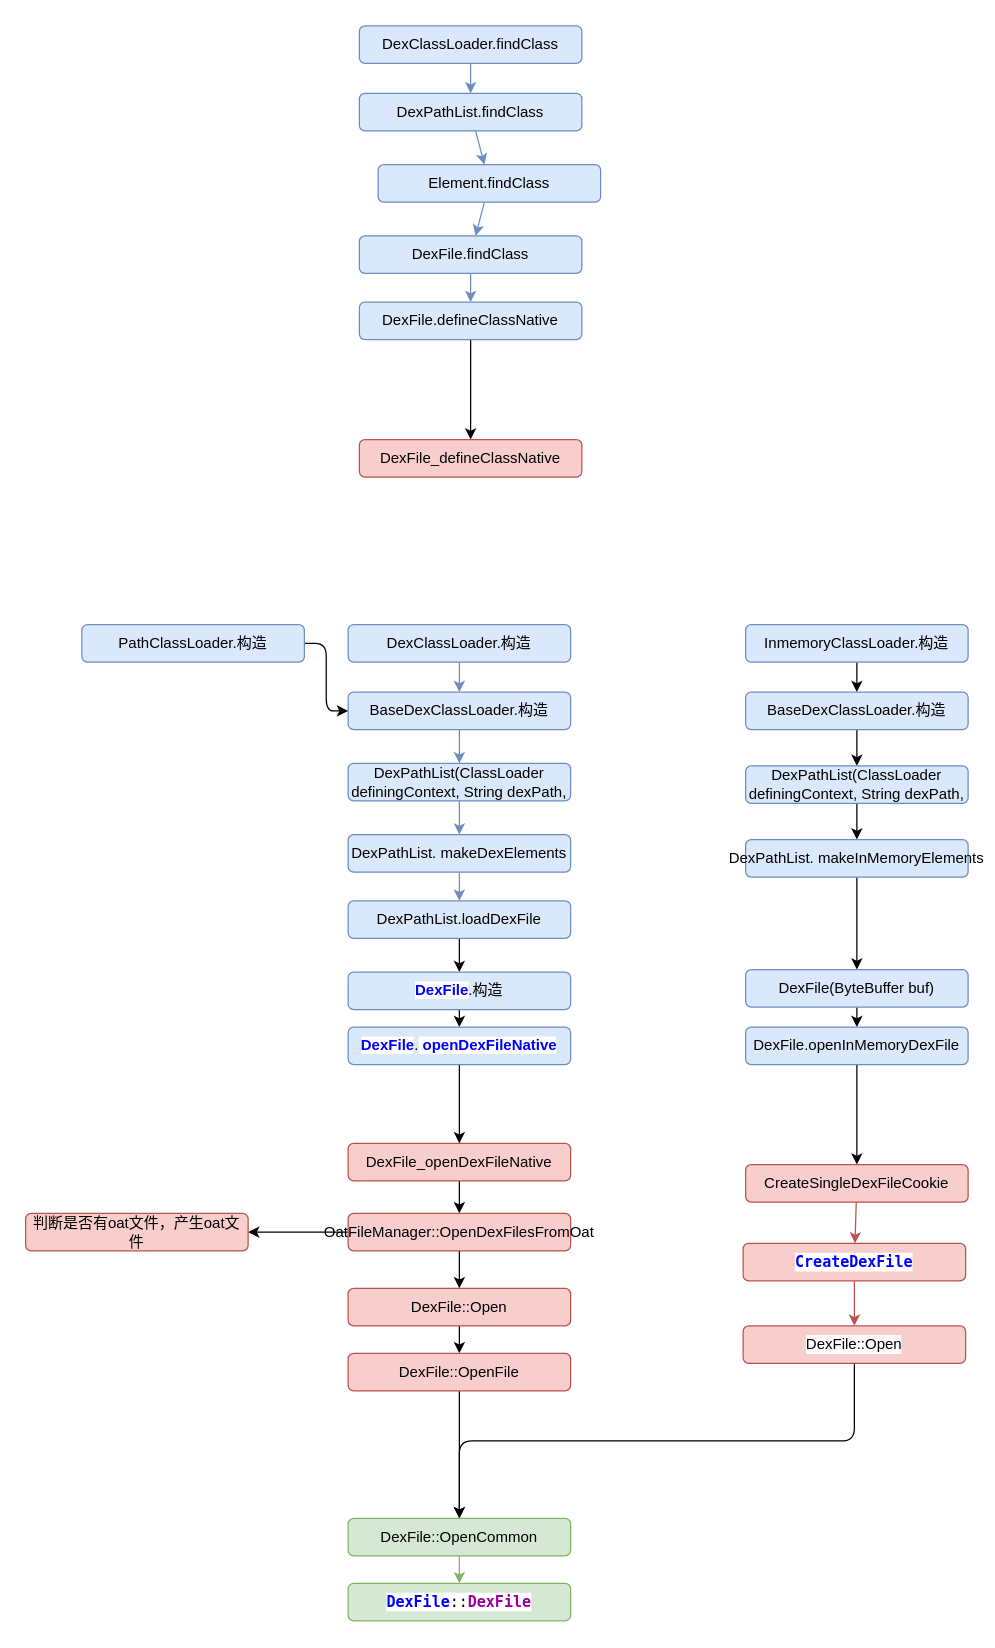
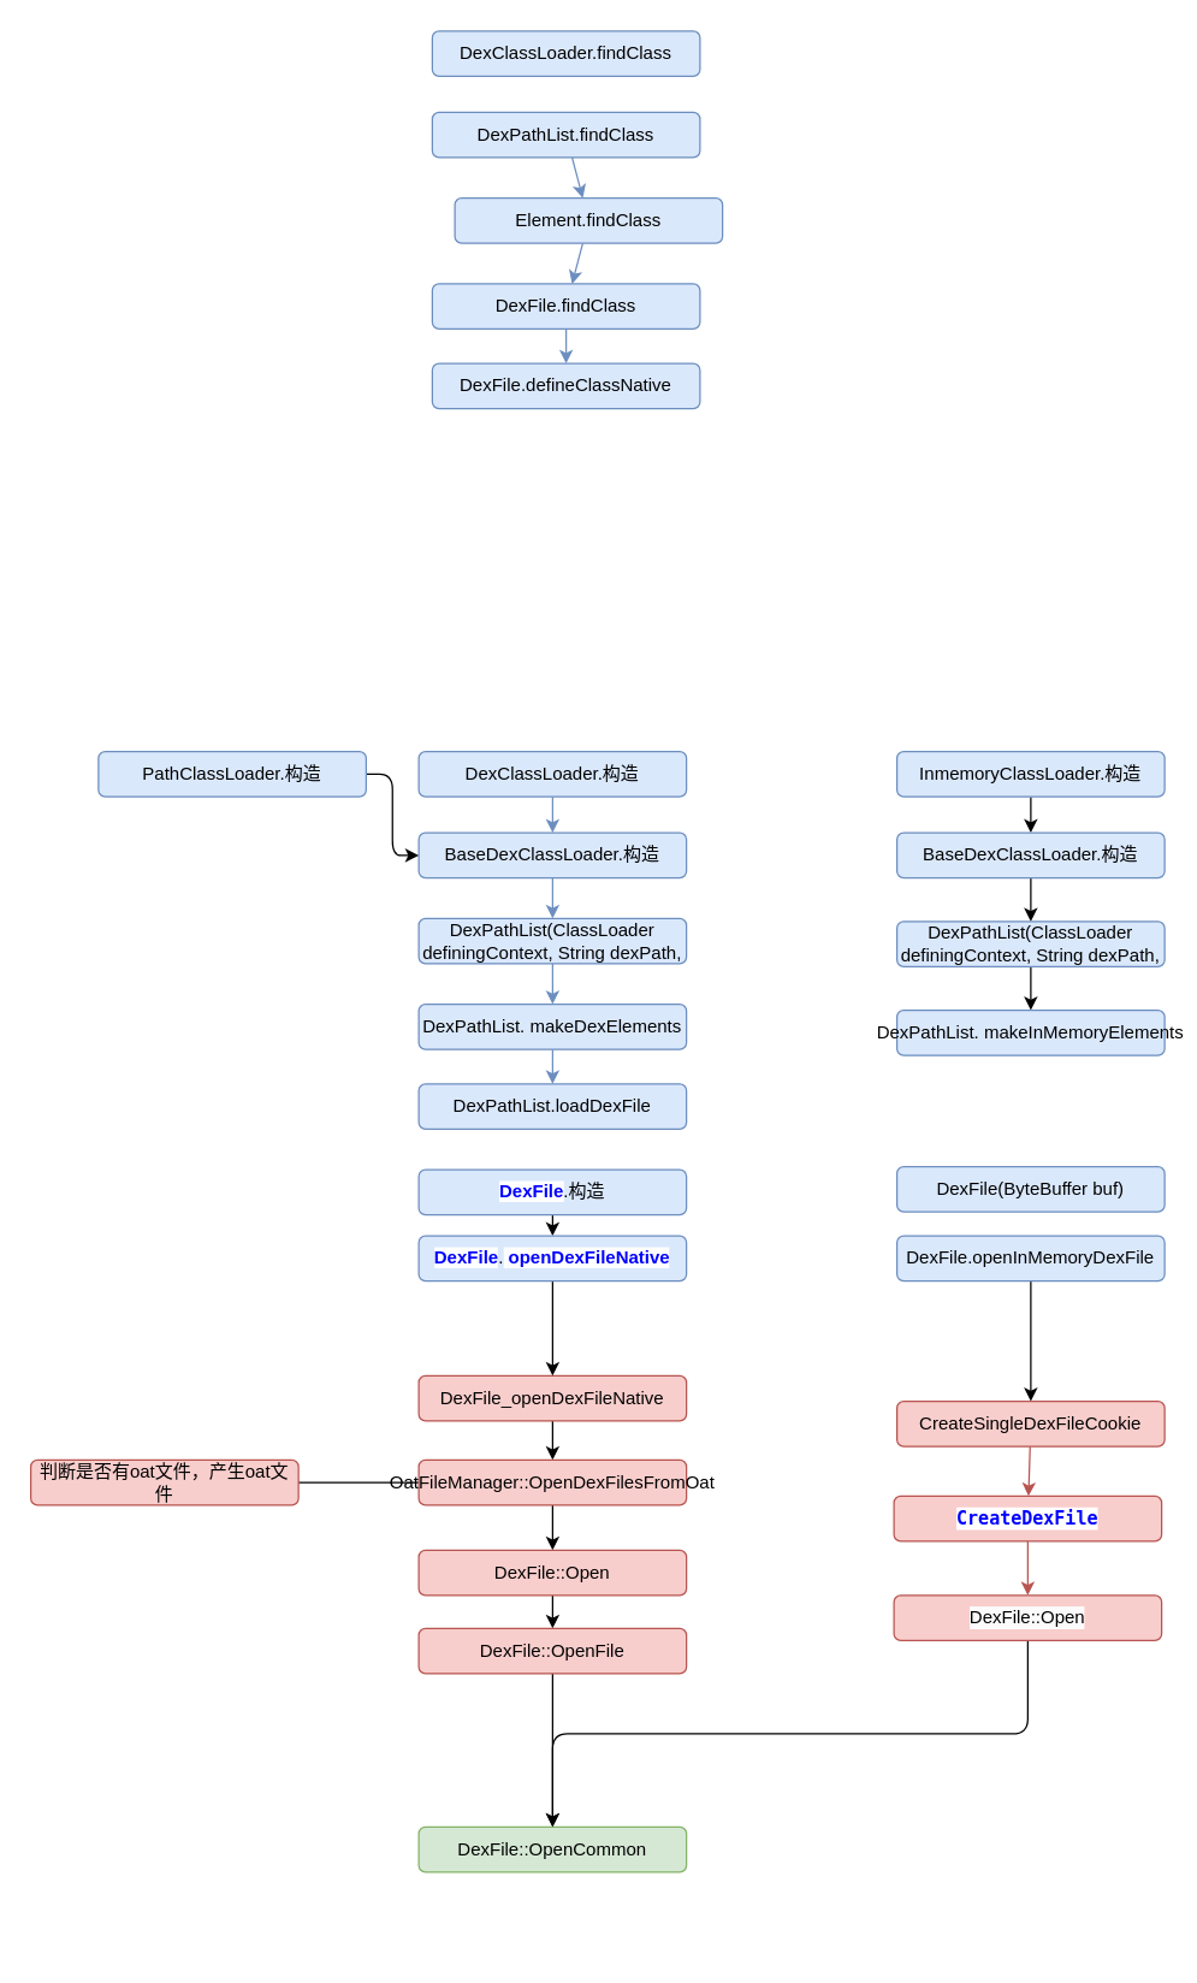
  <mxCell id="0" />
  <mxCell id="1" parent="0" />
- <mxCell id="2" value="" style="edgeStyle=none;html=1;fillColor=#dae8fc;strokeColor=#6c8ebf;" parent="1" source="3" target="5" edge="1"><mxGeometry relative="1" as="geometry" /></mxCell>
  <mxCell id="3" value="DexClassLoader.findClass" style="rounded=1;whiteSpace=wrap;html=1;fillColor=#dae8fc;strokeColor=#6c8ebf;" parent="1" vertex="1"><mxGeometry x="287" y="20" width="178" height="30" as="geometry" /></mxCell>
  <mxCell id="4" value="" style="edgeStyle=none;html=1;fillColor=#dae8fc;strokeColor=#6c8ebf;" parent="1" source="5" target="7" edge="1"><mxGeometry relative="1" as="geometry" /></mxCell>
  <mxCell id="5" value="DexPathList.findClass" style="rounded=1;whiteSpace=wrap;html=1;fillColor=#dae8fc;strokeColor=#6c8ebf;" parent="1" vertex="1"><mxGeometry x="287" y="74" width="178" height="30" as="geometry" /></mxCell>
  <mxCell id="6" value="" style="edgeStyle=none;html=1;fillColor=#dae8fc;strokeColor=#6c8ebf;" parent="1" source="7" target="9" edge="1"><mxGeometry relative="1" as="geometry" /></mxCell>
  <mxCell id="7" value="Element.findClass" style="rounded=1;whiteSpace=wrap;html=1;fillColor=#dae8fc;strokeColor=#6c8ebf;" parent="1" vertex="1"><mxGeometry x="302" y="131" width="178" height="30" as="geometry" /></mxCell>
  <mxCell id="8" value="" style="edgeStyle=none;html=1;fillColor=#dae8fc;strokeColor=#6c8ebf;" parent="1" source="9" target="11" edge="1"><mxGeometry relative="1" as="geometry" /></mxCell>
  <mxCell id="9" value="DexFile.findClass" style="rounded=1;whiteSpace=wrap;html=1;fillColor=#dae8fc;strokeColor=#6c8ebf;" parent="1" vertex="1"><mxGeometry x="287" y="188" width="178" height="30" as="geometry" /></mxCell>
- <mxCell id="10" value="" style="edgeStyle=none;html=1;" parent="1" source="11" target="12" edge="1"><mxGeometry relative="1" as="geometry" /></mxCell>
  <mxCell id="11" value="DexFile.defineClassNative" style="rounded=1;whiteSpace=wrap;html=1;fillColor=#dae8fc;strokeColor=#6c8ebf;" parent="1" vertex="1"><mxGeometry x="287" y="241" width="178" height="30" as="geometry" /></mxCell>
- <mxCell id="12" value="DexFile_defineClassNative" style="rounded=1;whiteSpace=wrap;html=1;fillColor=#f8cecc;strokeColor=#b85450;" parent="1" vertex="1"><mxGeometry x="287" y="351" width="178" height="30" as="geometry" /></mxCell>
  <mxCell id="13" value="" style="edgeStyle=none;html=1;fillColor=#dae8fc;strokeColor=#6c8ebf;" parent="1" source="14" target="16" edge="1"><mxGeometry relative="1" as="geometry" /></mxCell>
  <mxCell id="14" value="DexClassLoader.构造" style="rounded=1;whiteSpace=wrap;html=1;fillColor=#dae8fc;strokeColor=#6c8ebf;" parent="1" vertex="1"><mxGeometry x="278" y="499" width="178" height="30" as="geometry" /></mxCell>
  <mxCell id="15" value="" style="edgeStyle=none;html=1;fillColor=#dae8fc;strokeColor=#6c8ebf;" parent="1" source="16" target="18" edge="1"><mxGeometry relative="1" as="geometry" /></mxCell>
  <mxCell id="16" value="BaseDexClassLoader.构造" style="rounded=1;whiteSpace=wrap;html=1;fillColor=#dae8fc;strokeColor=#6c8ebf;" parent="1" vertex="1"><mxGeometry x="278" y="553" width="178" height="30" as="geometry" /></mxCell>
  <mxCell id="17" value="" style="edgeStyle=none;html=1;fillColor=#dae8fc;strokeColor=#6c8ebf;" parent="1" source="18" target="20" edge="1"><mxGeometry relative="1" as="geometry" /></mxCell>
  <mxCell id="18" value="DexPathList(ClassLoader definingContext, String dexPath," style="rounded=1;whiteSpace=wrap;html=1;fillColor=#dae8fc;strokeColor=#6c8ebf;" parent="1" vertex="1"><mxGeometry x="278" y="610" width="178" height="30" as="geometry" /></mxCell>
  <mxCell id="19" value="" style="edgeStyle=none;html=1;fillColor=#dae8fc;strokeColor=#6c8ebf;" parent="1" source="20" target="22" edge="1"><mxGeometry relative="1" as="geometry" /></mxCell>
  <mxCell id="20" value="&lt;span style=&quot;color: rgb(0, 0, 0);&quot;&gt;DexPathList&lt;/span&gt;.&amp;nbsp;makeDexElements" style="rounded=1;whiteSpace=wrap;html=1;fillColor=#dae8fc;strokeColor=#6c8ebf;" parent="1" vertex="1"><mxGeometry x="278" y="667" width="178" height="30" as="geometry" /></mxCell>
- <mxCell id="21" value="" style="edgeStyle=none;html=1;" parent="1" source="22" target="26" edge="1"><mxGeometry relative="1" as="geometry" /></mxCell>
  <mxCell id="22" value="&lt;span style=&quot;color: rgb(0, 0, 0);&quot;&gt;DexPathList&lt;/span&gt;.loadDexFile" style="rounded=1;whiteSpace=wrap;html=1;fillColor=#dae8fc;strokeColor=#6c8ebf;" parent="1" vertex="1"><mxGeometry x="278" y="720" width="178" height="30" as="geometry" /></mxCell>
  <mxCell id="23" value="" style="edgeStyle=none;html=1;" parent="1" source="24" target="31" edge="1"><mxGeometry relative="1" as="geometry" /></mxCell>
  <mxCell id="24" value="DexFile_openDexFileNative" style="rounded=1;whiteSpace=wrap;html=1;fillColor=#f8cecc;strokeColor=#b85450;" parent="1" vertex="1"><mxGeometry x="278" y="914" width="178" height="30" as="geometry" /></mxCell>
  <mxCell id="25" value="" style="edgeStyle=none;html=1;" parent="1" source="26" target="28" edge="1"><mxGeometry relative="1" as="geometry" /></mxCell>
  <mxCell id="26" value="&lt;a style=&quot;background-color: rgb(255, 255, 255); text-align: start; text-decoration-line: none; color: rgb(0, 0, 255); font-weight: bold;&quot; data-definition-place=&quot;def&quot; class=&quot;xmt intelliWindow-symbol&quot; href=&quot;http://xrefandroid.com/android-8.1.0_r81/s?refs=DexFile&amp;amp;project=libcore&quot;&gt;DexFile&lt;/a&gt;.构造" style="rounded=1;whiteSpace=wrap;html=1;fillColor=#dae8fc;strokeColor=#6c8ebf;" parent="1" vertex="1"><mxGeometry x="278" y="777" width="178" height="30" as="geometry" /></mxCell>
  <mxCell id="27" value="" style="edgeStyle=none;html=1;" parent="1" source="28" target="24" edge="1"><mxGeometry relative="1" as="geometry" /></mxCell>
  <mxCell id="28" value="&lt;a style=&quot;background-color: rgb(255, 255, 255); text-align: start; text-decoration-line: none; color: rgb(0, 0, 255); font-weight: bold;&quot; data-definition-place=&quot;def&quot; class=&quot;xmt intelliWindow-symbol&quot; href=&quot;http://xrefandroid.com/android-8.1.0_r81/s?refs=DexFile&amp;amp;project=libcore&quot;&gt;DexFile&lt;/a&gt;.&lt;span style=&quot;background-color: rgb(255, 255, 255); text-align: start;&quot;&gt; &lt;/span&gt;&lt;a style=&quot;background-color: rgb(255, 255, 255); text-align: start; color: rgb(0, 0, 255); font-weight: bold;&quot; name=&quot;openDexFileNative&quot; class=&quot;xmt&quot;&gt;&lt;/a&gt;&lt;a style=&quot;background-color: rgb(255, 255, 255); text-align: start; text-decoration-line: none; color: rgb(0, 0, 255); font-weight: bold;&quot; data-definition-place=&quot;def&quot; class=&quot;xmt intelliWindow-symbol&quot; href=&quot;http://xrefandroid.com/android-8.1.0_r81/s?refs=openDexFileNative&amp;amp;project=libcore&quot;&gt;openDexFileNative&lt;/a&gt;" style="rounded=1;whiteSpace=wrap;html=1;fillColor=#dae8fc;strokeColor=#6c8ebf;" parent="1" vertex="1"><mxGeometry x="278" y="821" width="178" height="30" as="geometry" /></mxCell>
  <mxCell id="29" value="" style="edgeStyle=none;html=1;" parent="1" source="31" target="33" edge="1"><mxGeometry relative="1" as="geometry" /></mxCell>
- <mxCell id="30" value="" style="edgeStyle=none;html=1;" edge="1" parent="1" source="31" target="59"><mxGeometry relative="1" as="geometry" /></mxCell>
+ <mxCell id="30" value="" style="edgeStyle=none;html=1;endArrow=none;" edge="1" parent="1" source="31" target="59"><mxGeometry relative="1" as="geometry" /></mxCell>
  <mxCell id="31" value="OatFileManager::OpenDexFilesFromOat" style="rounded=1;whiteSpace=wrap;html=1;fillColor=#f8cecc;strokeColor=#b85450;" parent="1" vertex="1"><mxGeometry x="278" y="970" width="178" height="30" as="geometry" /></mxCell>
  <mxCell id="32" value="" style="edgeStyle=none;html=1;" parent="1" source="33" target="35" edge="1"><mxGeometry relative="1" as="geometry" /></mxCell>
  <mxCell id="33" value="DexFile::Open" style="rounded=1;whiteSpace=wrap;html=1;fillColor=#f8cecc;strokeColor=#b85450;" parent="1" vertex="1"><mxGeometry x="278" y="1030" width="178" height="30" as="geometry" /></mxCell>
  <mxCell id="34" value="" style="edgeStyle=none;html=1;" parent="1" source="35" target="37" edge="1"><mxGeometry relative="1" as="geometry" /></mxCell>
  <mxCell id="35" value="DexFile::OpenFile" style="rounded=1;whiteSpace=wrap;html=1;fillColor=#f8cecc;strokeColor=#b85450;" parent="1" vertex="1"><mxGeometry x="278" y="1082" width="178" height="30" as="geometry" /></mxCell>
- <mxCell id="36" value="" style="edgeStyle=none;html=1;fillColor=#d5e8d4;strokeColor=#82b366;" parent="1" source="37" target="38" edge="1"><mxGeometry relative="1" as="geometry" /></mxCell>
  <mxCell id="37" value="DexFile::OpenCommon" style="rounded=1;whiteSpace=wrap;html=1;fillColor=#d5e8d4;strokeColor=#82b366;" parent="1" vertex="1"><mxGeometry x="278" y="1214" width="178" height="30" as="geometry" /></mxCell>
- <mxCell id="38" value="&lt;pre style=&quot;border: 0px; margin-top: 0px; margin-bottom: 0px; color: rgb(0, 0, 0); text-align: start; background-color: rgb(255, 255, 255);&quot;&gt;&lt;span style=&quot;display: inline;&quot; class=&quot;scope-head&quot; id=&quot;scope_id_704901ad&quot;&gt;&lt;a style=&quot;text-decoration-line: none; color: rgb(0, 0, 255); font-weight: bold;&quot; data-definition-place=&quot;def&quot; class=&quot;xf intelliWindow-symbol&quot; href=&quot;http://xrefandroid.com/android-8.1.0_r81/s?refs=DexFile&amp;amp;project=art&quot;&gt;DexFile&lt;/a&gt;::&lt;a style=&quot;text-decoration-line: none; color: rgb(153, 0, 153); font-weight: bold;&quot; data-definition-place=&quot;defined-in-file&quot; href=&quot;http://xrefandroid.com/android-8.1.0_r81/xref/art/runtime/dex_file.cc#DexFile&quot; class=&quot;d intelliWindow-symbol&quot;&gt;DexFile&lt;/a&gt;&lt;/span&gt;&lt;/pre&gt;" style="rounded=1;whiteSpace=wrap;html=1;fillColor=#d5e8d4;strokeColor=#82b366;" parent="1" vertex="1"><mxGeometry x="278" y="1266" width="178" height="30" as="geometry" /></mxCell>
  <mxCell id="39" style="edgeStyle=orthogonalEdgeStyle;html=1;entryX=0;entryY=0.5;entryDx=0;entryDy=0;" parent="1" source="40" target="16" edge="1"><mxGeometry relative="1" as="geometry" /></mxCell>
  <mxCell id="40" value="PathClassLoader.构造" style="rounded=1;whiteSpace=wrap;html=1;fillColor=#dae8fc;strokeColor=#6c8ebf;" parent="1" vertex="1"><mxGeometry x="65" y="499" width="178" height="30" as="geometry" /></mxCell>
  <mxCell id="41" value="" style="edgeStyle=none;html=1;" parent="1" source="42" target="44" edge="1"><mxGeometry relative="1" as="geometry" /></mxCell>
  <mxCell id="42" value="InmemoryClassLoader.构造" style="rounded=1;whiteSpace=wrap;html=1;fillColor=#dae8fc;strokeColor=#6c8ebf;" parent="1" vertex="1"><mxGeometry x="596" y="499" width="178" height="30" as="geometry" /></mxCell>
  <mxCell id="43" value="" style="edgeStyle=none;html=1;" parent="1" source="44" target="46" edge="1"><mxGeometry relative="1" as="geometry" /></mxCell>
  <mxCell id="44" value="&lt;span style=&quot;color: rgb(0, 0, 0);&quot;&gt;BaseDexClassLoader.构造&lt;/span&gt;" style="rounded=1;whiteSpace=wrap;html=1;fillColor=#dae8fc;strokeColor=#6c8ebf;" parent="1" vertex="1"><mxGeometry x="596" y="553" width="178" height="30" as="geometry" /></mxCell>
  <mxCell id="45" value="" style="edgeStyle=none;html=1;" parent="1" source="46" target="48" edge="1"><mxGeometry relative="1" as="geometry" /></mxCell>
  <mxCell id="46" value="DexPathList(ClassLoader definingContext, String dexPath," style="rounded=1;whiteSpace=wrap;html=1;fillColor=#dae8fc;strokeColor=#6c8ebf;" parent="1" vertex="1"><mxGeometry x="596" y="612" width="178" height="30" as="geometry" /></mxCell>
- <mxCell id="47" value="" style="edgeStyle=none;html=1;" parent="1" source="48" target="50" edge="1"><mxGeometry relative="1" as="geometry" /></mxCell>
  <mxCell id="48" value="&lt;span style=&quot;color: rgb(0, 0, 0);&quot;&gt;DexPathList&lt;/span&gt;.&amp;nbsp;makeInMemoryElements" style="rounded=1;whiteSpace=wrap;html=1;fillColor=#dae8fc;strokeColor=#6c8ebf;" parent="1" vertex="1"><mxGeometry x="596" y="671" width="178" height="30" as="geometry" /></mxCell>
- <mxCell id="49" value="" style="edgeStyle=none;html=1;" parent="1" source="50" target="52" edge="1"><mxGeometry relative="1" as="geometry" /></mxCell>
  <mxCell id="50" value="DexFile(ByteBuffer buf)" style="rounded=1;whiteSpace=wrap;html=1;fillColor=#dae8fc;strokeColor=#6c8ebf;" parent="1" vertex="1"><mxGeometry x="596" y="775" width="178" height="30" as="geometry" /></mxCell>
  <mxCell id="51" value="" style="edgeStyle=none;html=1;" parent="1" source="52" target="54" edge="1"><mxGeometry relative="1" as="geometry" /></mxCell>
  <mxCell id="52" value="DexFile.openInMemoryDexFile" style="rounded=1;whiteSpace=wrap;html=1;fillColor=#dae8fc;strokeColor=#6c8ebf;" parent="1" vertex="1"><mxGeometry x="596" y="821" width="178" height="30" as="geometry" /></mxCell>
  <mxCell id="53" value="" style="edgeStyle=none;html=1;fillColor=#f8cecc;strokeColor=#b85450;" parent="1" source="54" target="56" edge="1"><mxGeometry relative="1" as="geometry" /></mxCell>
  <mxCell id="54" value="CreateSingleDexFileCookie" style="rounded=1;whiteSpace=wrap;html=1;fillColor=#f8cecc;strokeColor=#b85450;" parent="1" vertex="1"><mxGeometry x="596" y="931" width="178" height="30" as="geometry" /></mxCell>
  <mxCell id="55" value="" style="edgeStyle=none;html=1;fillColor=#f8cecc;strokeColor=#b85450;" parent="1" source="56" target="58" edge="1"><mxGeometry relative="1" as="geometry" /></mxCell>
  <mxCell id="56" value="&lt;pre style=&quot;border: 0px; margin-top: 0px; margin-bottom: 0px; color: rgb(0, 0, 0); text-align: start; background-color: rgb(255, 255, 255);&quot;&gt;&lt;span style=&quot;display: inline;&quot; class=&quot;scope-head&quot; id=&quot;scope_id_aa6ca3d1&quot;&gt;&lt;a style=&quot;text-decoration-line: none; color: rgb(0, 0, 255); font-weight: bold;&quot; data-definition-place=&quot;def&quot; class=&quot;xf intelliWindow-symbol&quot; href=&quot;http://xrefandroid.com/android-8.1.0_r81/s?refs=CreateDexFile&amp;amp;project=art&quot;&gt;CreateDexFile&lt;/a&gt;&lt;/span&gt;&lt;/pre&gt;" style="rounded=1;whiteSpace=wrap;html=1;fillColor=#f8cecc;strokeColor=#b85450;" parent="1" vertex="1"><mxGeometry x="594" y="994" width="178" height="30" as="geometry" /></mxCell>
  <mxCell id="57" style="edgeStyle=orthogonalEdgeStyle;html=1;entryX=0.5;entryY=0;entryDx=0;entryDy=0;exitX=0.5;exitY=1;exitDx=0;exitDy=0;" parent="1" source="58" target="37" edge="1"><mxGeometry relative="1" as="geometry" /></mxCell>
  <mxCell id="58" value="&lt;pre style=&quot;border: 0px; margin-top: 0px; margin-bottom: 0px; color: rgb(0, 0, 0); text-align: start; background-color: rgb(255, 255, 255);&quot;&gt;&lt;span style=&quot;color: rgb(0, 0, 0); font-family: Helvetica; text-align: center; white-space: normal; background-color: rgb(251, 251, 251);&quot;&gt;DexFile::Open&lt;/span&gt;&lt;/pre&gt;" style="rounded=1;whiteSpace=wrap;html=1;fillColor=#f8cecc;strokeColor=#b85450;" parent="1" vertex="1"><mxGeometry x="594" y="1060" width="178" height="30" as="geometry" /></mxCell>
  <mxCell id="59" value="判断是否有oat文件，产生oat文件" style="rounded=1;whiteSpace=wrap;html=1;fillColor=#f8cecc;strokeColor=#b85450;" vertex="1" parent="1"><mxGeometry x="20" y="970" width="178" height="30" as="geometry" /></mxCell>
